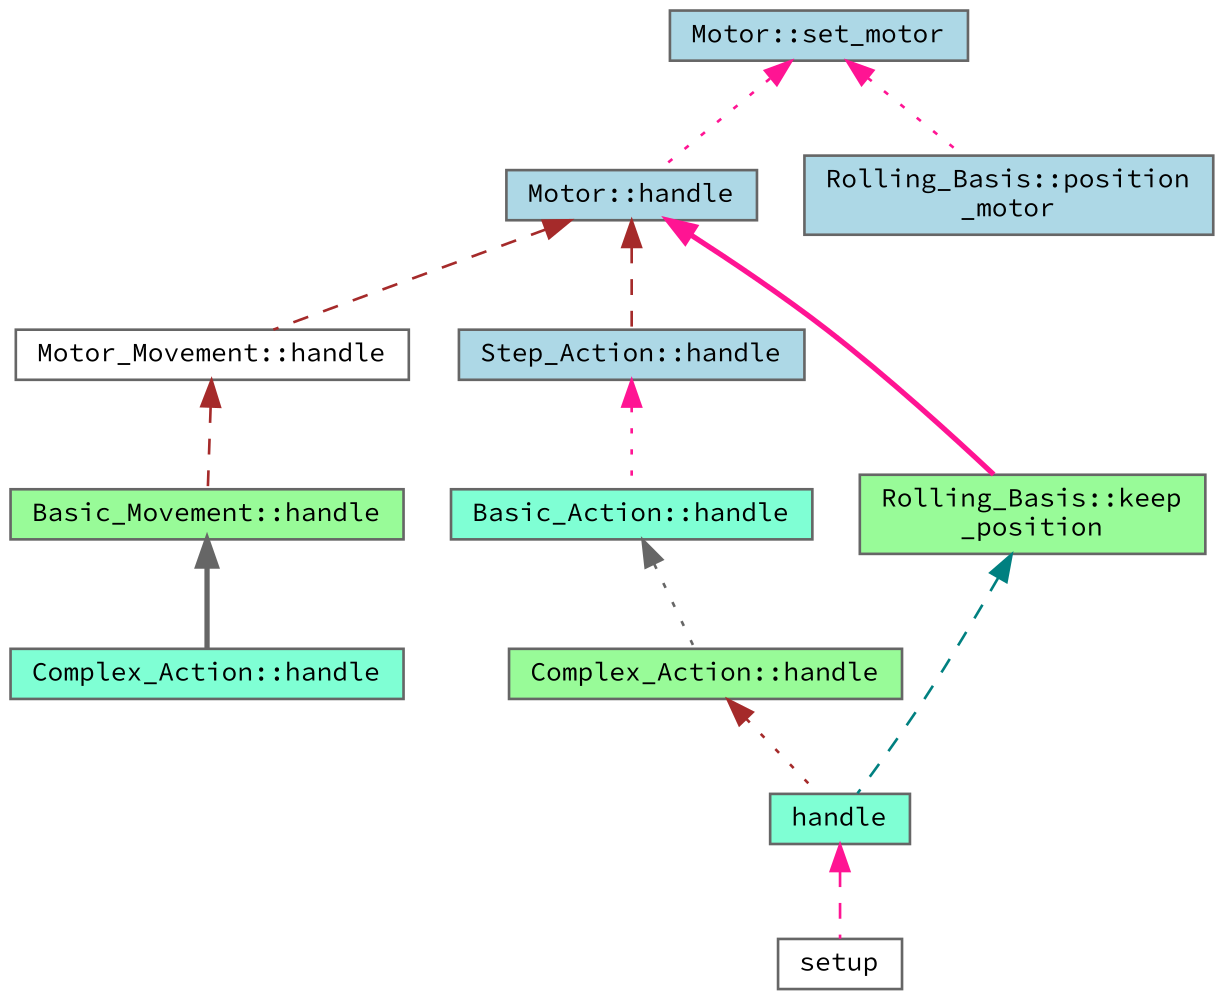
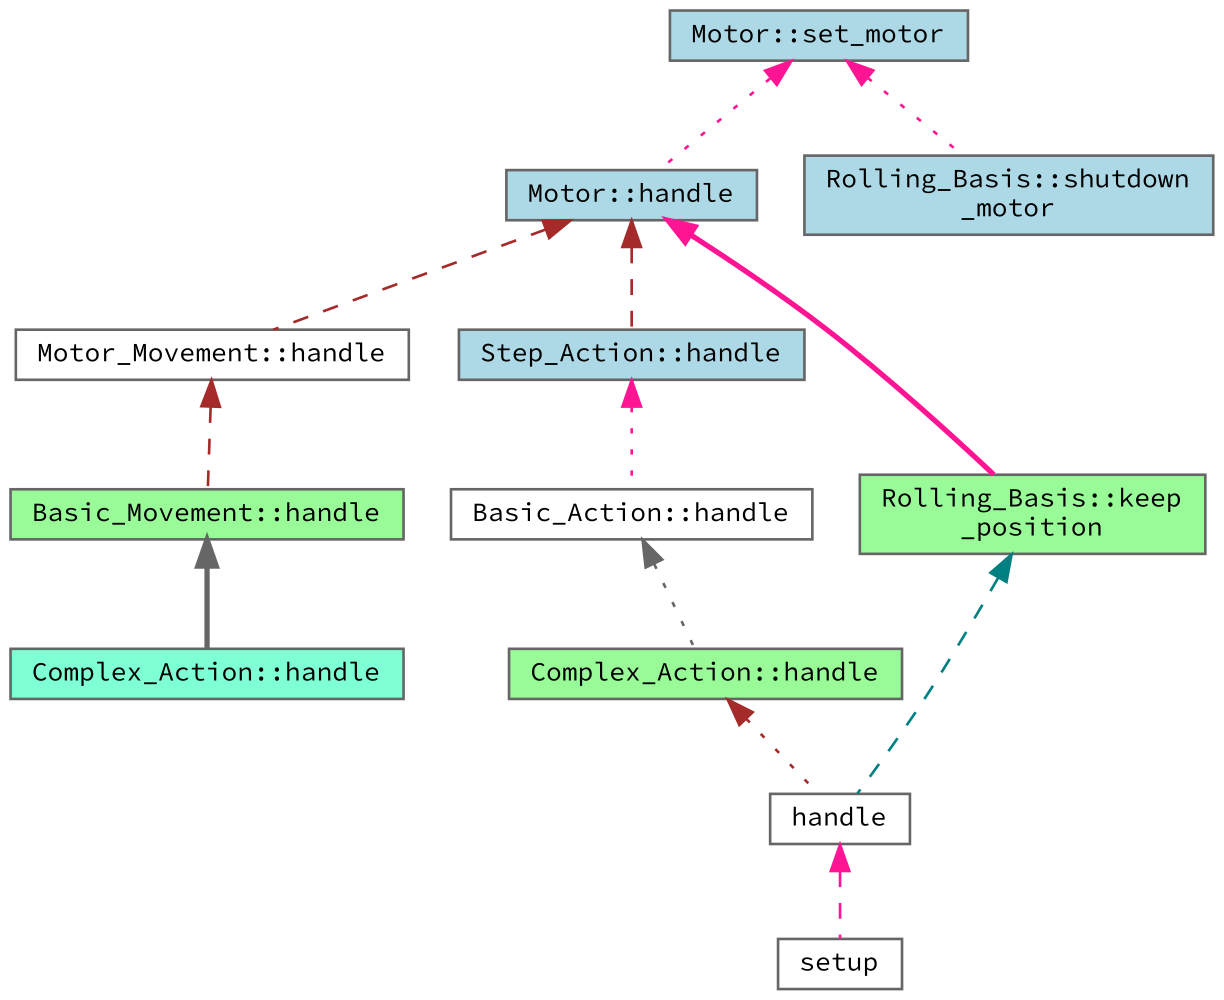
  digraph {
    fontname="Source Code Pro"
    rankdir=TB
    node [color=grey40 fillcolor=lightblue fontname="Source Code Pro" fontsize=10 shape=box style=filled]
    edge [color=deeppink dir=back fontname="Source Code Pro" fontsize=10 labelfontname=Helvetica labelfontsize=10 style=dotted]
    n1 [color=gray40 fontcolor=black height=0.2 label="Motor::set_motor" width=0.4]
    n2 [height=0.2 label="Motor::handle" width=0.4]
-   n3 [height=0.2 label="Rolling_Basis::position\l_motor" width=0.4]
+   n3 [height=0.2 label="Rolling_Basis::shutdown\l_motor" width=0.4]
    n4 [fillcolor=white height=0.2 label="Motor_Movement::handle" width=0.4]
    n5 [height=0.2 label="Step_Action::handle" width=0.4]
    n6 [fillcolor=palegreen height=0.2 label="Rolling_Basis::keep\l_position" width=0.4]
    n7 [fillcolor=palegreen height=0.2 label="Basic_Movement::handle" width=0.4]
-   n8 [fillcolor=aquamarine height=0.2 label="Basic_Action::handle" width=0.4]
-   n9 [fillcolor=aquamarine height=0.2 label=handle width=0.4]
+   n8 [fillcolor=white height=0.2 label="Basic_Action::handle" width=0.4]
+   n9 [fillcolor=white height=0.2 label=handle width=0.4]
    n10 [fillcolor=aquamarine height=0.2 label="Complex_Action::handle" width=0.4]
    n11 [fillcolor=palegreen height=0.2 label="Complex_Action::handle" width=0.4]
    n12 [fillcolor=white height=0.2 label=setup width=0.4]
    n1 -> n2
    n1 -> n3
    n2 -> n4 [color=brown style=dashed]
    n2 -> n5 [color=brown style=dashed]
    n2 -> n6 [style=bold]
    n4 -> n7 [color=brown style=dashed]
    n5 -> n8
    n6 -> n9 [color=teal style=dashed]
    n7 -> n10 [color=gray40 style=bold]
    n8 -> n11 [color=gray40]
    n9 -> n12 [style=dashed]
    n11 -> n9 [color=brown]
  }
